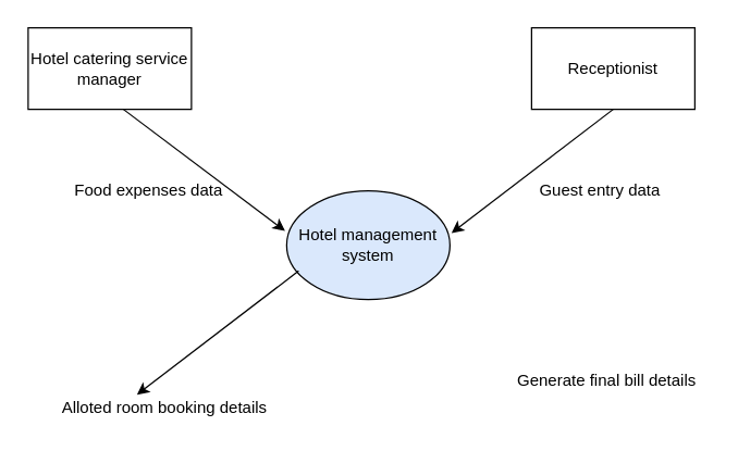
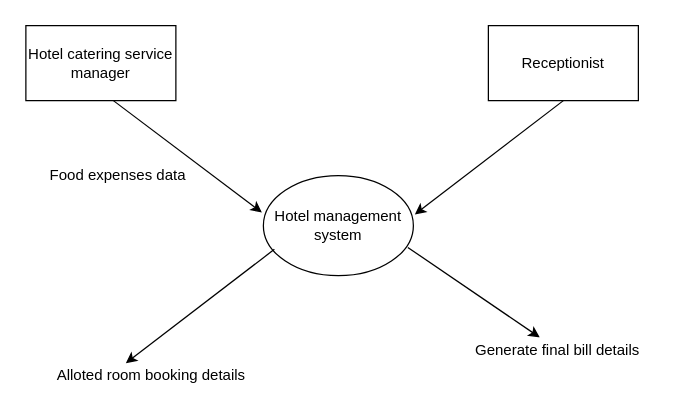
  <mxCell id="0" />
  <mxCell id="1" parent="0" />
- <mxCell id="2" value="Hotel management system" style="ellipse;whiteSpace=wrap;html=1;fillColor=#dae8fc;" vertex="1" parent="1"><mxGeometry x="210" y="140" width="120" height="80" as="geometry" /></mxCell>
+ <mxCell id="2" value="Hotel management system" style="ellipse;whiteSpace=wrap;html=1;" vertex="1" parent="1"><mxGeometry x="210" y="140" width="120" height="80" as="geometry" /></mxCell>
  <mxCell id="3" value="" style="endArrow=classic;html=1;rounded=0;entryX=-0.01;entryY=0.368;entryDx=0;entryDy=0;entryPerimeter=0;" edge="1" parent="1" target="2"><mxGeometry width="50" height="50" relative="1" as="geometry"><mxPoint x="90" y="80" as="sourcePoint" /><mxPoint x="140" y="80" as="targetPoint" /></mxGeometry></mxCell>
  <mxCell id="4" value="" style="endArrow=classic;html=1;rounded=0;entryX=1.01;entryY=0.388;entryDx=0;entryDy=0;entryPerimeter=0;" edge="1" parent="1" target="2"><mxGeometry width="50" height="50" relative="1" as="geometry"><mxPoint x="450" y="80" as="sourcePoint" /><mxPoint x="438.8" y="129.44" as="targetPoint" /></mxGeometry></mxCell>
  <mxCell id="5" value="Hotel catering service manager" style="rounded=0;whiteSpace=wrap;html=1;" vertex="1" parent="1"><mxGeometry x="20" y="20" width="120" height="60" as="geometry" /></mxCell>
- <mxCell id="6" value="Food expenses data&amp;nbsp; &amp;nbsp; &amp;nbsp; &amp;nbsp;" style="text;html=1;resizable=0;autosize=1;align=center;verticalAlign=middle;points=[];fillColor=none;strokeColor=none;rounded=0;" vertex="1" parent="1"><mxGeometry x="45" y="130" width="150" height="20" as="geometry" /></mxCell>
+ <mxCell id="6" value="Food expenses data&amp;nbsp; &amp;nbsp; &amp;nbsp; &amp;nbsp;" style="text;html=1;resizable=0;autosize=1;align=center;verticalAlign=middle;points=[];fillColor=none;strokeColor=none;rounded=0;" vertex="1" parent="1"><mxGeometry x="30" y="130" width="150" height="20" as="geometry" /></mxCell>
  <mxCell id="7" value="Receptionist" style="rounded=0;whiteSpace=wrap;html=1;" vertex="1" parent="1"><mxGeometry x="390" y="20" width="120" height="60" as="geometry" /></mxCell>
  <mxCell id="8" value="Generate final bill details" style="text;html=1;resizable=0;autosize=1;align=center;verticalAlign=middle;points=[];fillColor=none;strokeColor=none;rounded=0;" vertex="1" parent="1"><mxGeometry x="370" y="270" width="150" height="20" as="geometry" /></mxCell>
  <mxCell id="9" value="Alloted room booking details" style="text;html=1;resizable=0;autosize=1;align=center;verticalAlign=middle;points=[];fillColor=none;strokeColor=none;rounded=0;" vertex="1" parent="1"><mxGeometry x="35" y="290" width="170" height="20" as="geometry" /></mxCell>
- <mxCell id="10" value="Guest entry data" style="text;html=1;resizable=0;autosize=1;align=center;verticalAlign=middle;points=[];fillColor=none;strokeColor=none;rounded=0;" vertex="1" parent="1"><mxGeometry x="390" y="130" width="100" height="20" as="geometry" /></mxCell>
  <mxCell id="11" value="" style="endArrow=classic;html=1;rounded=0;entryX=1.01;entryY=0.388;entryDx=0;entryDy=0;entryPerimeter=0;" edge="1" parent="1"><mxGeometry width="50" height="50" relative="1" as="geometry"><mxPoint x="218.8" y="198.96" as="sourcePoint" /><mxPoint x="100" y="290" as="targetPoint" /></mxGeometry></mxCell>
+ <mxCell id="12" value="" style="endArrow=classic;html=1;rounded=0;entryX=0.407;entryY=-0.03;entryDx=0;entryDy=0;entryPerimeter=0;exitX=0.963;exitY=0.718;exitDx=0;exitDy=0;exitPerimeter=0;" edge="1" parent="1" source="2" target="8"><mxGeometry width="50" height="50" relative="1" as="geometry"><mxPoint x="525" y="210" as="sourcePoint" /><mxPoint x="406.2" y="301.04" as="targetPoint" /></mxGeometry></mxCell>
